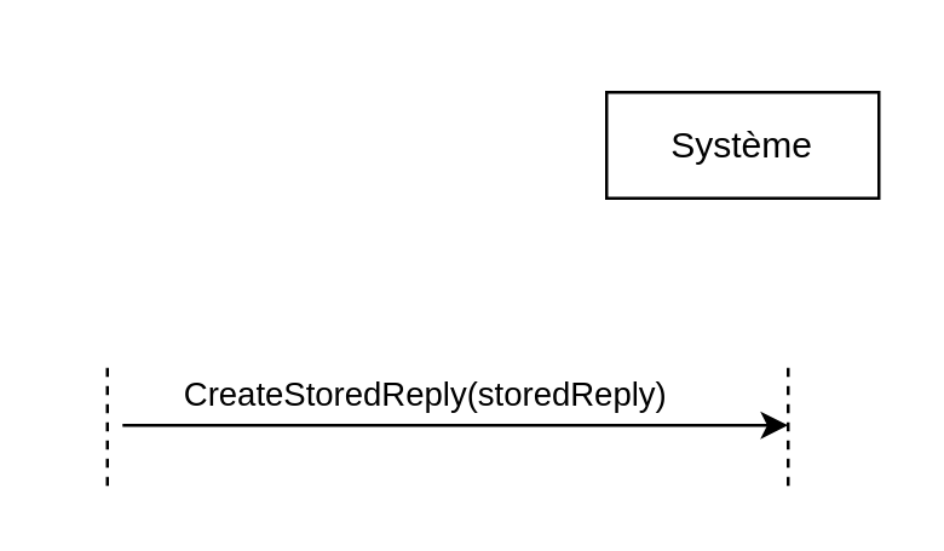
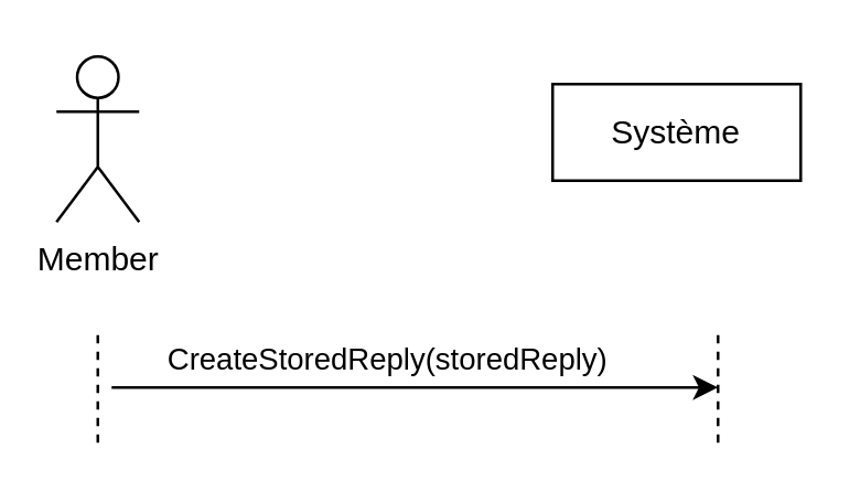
  <mxCell id="0" />
  <mxCell id="1" parent="0" />
+ <mxCell id="2" value="Member" style="shape=umlActor;verticalLabelPosition=bottom;labelBackgroundColor=#ffffff;verticalAlign=top;html=1;outlineConnect=0;" vertex="1" parent="1"><mxGeometry x="20" y="20" width="30" height="60" as="geometry" /></mxCell>
  <mxCell id="3" value="Système" style="rounded=0;whiteSpace=wrap;html=1;" vertex="1" parent="1"><mxGeometry x="200" y="30" width="90" height="35" as="geometry" /></mxCell>
  <mxCell id="4" value="" style="endArrow=none;dashed=1;html=1;" edge="1" parent="1"><mxGeometry width="50" height="50" relative="1" as="geometry"><mxPoint x="260" y="160" as="sourcePoint" /><mxPoint x="260" y="120" as="targetPoint" /></mxGeometry></mxCell>
  <mxCell id="5" value="" style="endArrow=none;dashed=1;html=1;" edge="1" parent="1"><mxGeometry width="50" height="50" relative="1" as="geometry"><mxPoint x="35" y="160" as="sourcePoint" /><mxPoint x="35" y="120" as="targetPoint" /></mxGeometry></mxCell>
  <mxCell id="6" value="CreateStoredReply(storedReply)" style="endArrow=classic;html=1;" edge="1" parent="1"><mxGeometry x="-0.091" y="10" width="50" height="50" relative="1" as="geometry"><mxPoint x="40" y="140" as="sourcePoint" /><mxPoint x="260" y="140" as="targetPoint" /><mxPoint as="offset" /></mxGeometry></mxCell>
